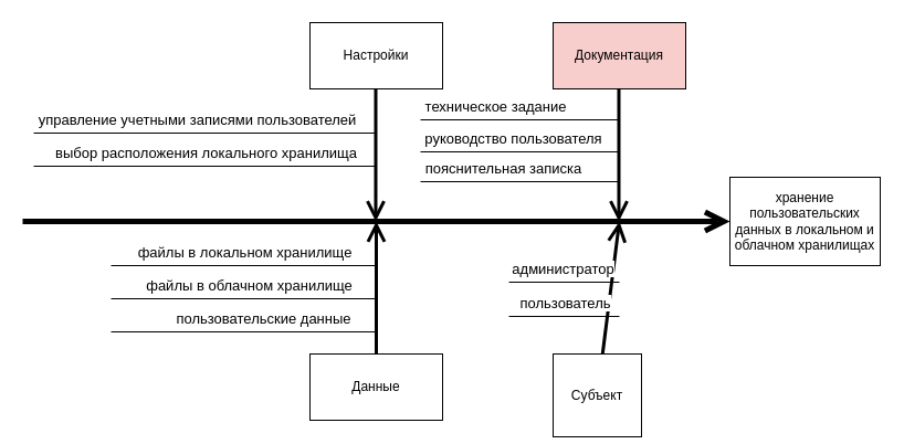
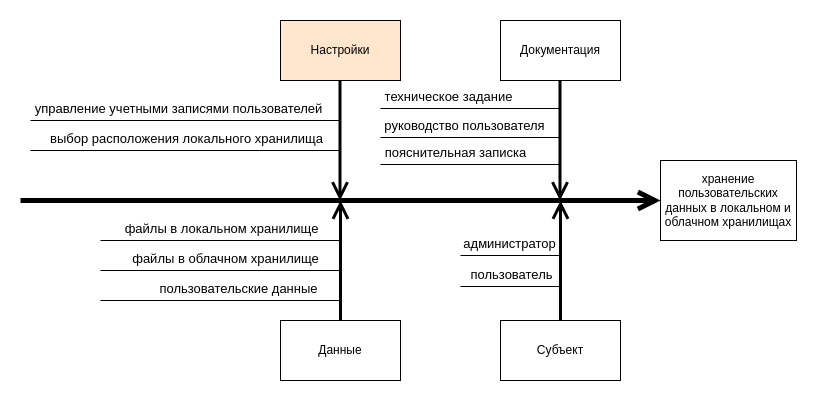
  <mxCell id="0" />
  <mxCell id="1" parent="0" />
- <mxCell id="2" value="Настройки" style="rounded=0;whiteSpace=wrap;html=1;" parent="1" vertex="1"><mxGeometry x="280" y="20" width="120" height="60" as="geometry" /></mxCell>
- <mxCell id="3" value="Документация" style="rounded=0;whiteSpace=wrap;html=1;fillColor=#f8cecc;" parent="1" vertex="1"><mxGeometry x="500" y="20" width="120" height="60" as="geometry" /></mxCell>
+ <mxCell id="2" value="Настройки" style="rounded=0;whiteSpace=wrap;html=1;fillColor=#ffe6cc;" parent="1" vertex="1"><mxGeometry x="280" y="20" width="120" height="60" as="geometry" /></mxCell>
+ <mxCell id="3" value="Документация" style="rounded=0;whiteSpace=wrap;html=1;" parent="1" vertex="1"><mxGeometry x="500" y="20" width="120" height="60" as="geometry" /></mxCell>
  <mxCell id="4" value="" style="endArrow=open;endFill=1;endSize=12;html=1;rounded=0;strokeWidth=5;" parent="1" edge="1"><mxGeometry width="160" relative="1" as="geometry"><mxPoint x="20" y="200" as="sourcePoint" /><mxPoint x="660" y="200" as="targetPoint" /></mxGeometry></mxCell>
  <mxCell id="5" value="хранение пользовательских данных в локальном и облачном хранилищах" style="rounded=0;whiteSpace=wrap;html=1;" parent="1" vertex="1"><mxGeometry x="660" y="160" width="136" height="80" as="geometry" /></mxCell>
  <mxCell id="6" value="Данные" style="rounded=0;whiteSpace=wrap;html=1;" parent="1" vertex="1"><mxGeometry x="280" y="320" width="120" height="60" as="geometry" /></mxCell>
- <mxCell id="7" value="Субъект" style="rounded=0;whiteSpace=wrap;html=1;" parent="1" vertex="1"><mxGeometry x="500" y="320" width="80" height="75" as="geometry" /></mxCell>
+ <mxCell id="7" value="Субъект" style="rounded=0;whiteSpace=wrap;html=1;" parent="1" vertex="1"><mxGeometry x="500" y="320" width="120" height="60" as="geometry" /></mxCell>
  <mxCell id="8" value="" style="endArrow=open;endFill=1;endSize=12;html=1;rounded=0;strokeWidth=3;" parent="1" source="7" edge="1"><mxGeometry width="160" relative="1" as="geometry"><mxPoint x="420" y="320" as="sourcePoint" /><mxPoint x="560" y="200" as="targetPoint" /></mxGeometry></mxCell>
  <mxCell id="9" value="" style="endArrow=none;html=1;rounded=0;strokeWidth=1;" parent="1" edge="1"><mxGeometry width="50" height="50" relative="1" as="geometry"><mxPoint x="560" y="286" as="sourcePoint" /><mxPoint x="460" y="286" as="targetPoint" /></mxGeometry></mxCell>
  <mxCell id="10" value="пользователь" style="edgeLabel;html=1;align=center;verticalAlign=middle;resizable=0;points=[];fontSize=13;" parent="9" vertex="1" connectable="0"><mxGeometry x="-0.35" y="-2" relative="1" as="geometry"><mxPoint x="-17" y="-11" as="offset" /></mxGeometry></mxCell>
  <mxCell id="11" value="" style="endArrow=open;endFill=1;endSize=12;html=1;rounded=0;strokeWidth=3;" parent="1" edge="1"><mxGeometry width="160" relative="1" as="geometry"><mxPoint x="340" y="320" as="sourcePoint" /><mxPoint x="340" y="200" as="targetPoint" /></mxGeometry></mxCell>
  <mxCell id="12" value="" style="endArrow=none;html=1;rounded=0;strokeWidth=1;" parent="1" edge="1"><mxGeometry width="50" height="50" relative="1" as="geometry"><mxPoint x="340" y="240" as="sourcePoint" /><mxPoint x="100" y="240" as="targetPoint" /></mxGeometry></mxCell>
  <mxCell id="13" value="файлы в локальном хранилище" style="edgeLabel;html=1;align=center;verticalAlign=middle;resizable=0;points=[];fontSize=13;" parent="12" vertex="1" connectable="0"><mxGeometry x="-0.35" y="-2" relative="1" as="geometry"><mxPoint x="-42" y="-11" as="offset" /></mxGeometry></mxCell>
  <mxCell id="14" value="" style="endArrow=none;html=1;rounded=0;strokeWidth=1;" parent="1" edge="1"><mxGeometry width="50" height="50" relative="1" as="geometry"><mxPoint x="340" y="270" as="sourcePoint" /><mxPoint x="100" y="270" as="targetPoint" /></mxGeometry></mxCell>
  <mxCell id="15" value="файлы в облачном хранилище" style="edgeLabel;html=1;align=center;verticalAlign=middle;resizable=0;points=[];fontSize=13;" parent="14" vertex="1" connectable="0"><mxGeometry x="-0.35" y="-2" relative="1" as="geometry"><mxPoint x="-38" y="-11" as="offset" /></mxGeometry></mxCell>
  <mxCell id="16" value="" style="endArrow=none;html=1;rounded=0;strokeWidth=1;" parent="1" edge="1"><mxGeometry width="50" height="50" relative="1" as="geometry"><mxPoint x="340" y="300" as="sourcePoint" /><mxPoint x="100" y="300" as="targetPoint" /></mxGeometry></mxCell>
  <mxCell id="17" value="пользовательские данные" style="edgeLabel;html=1;align=center;verticalAlign=middle;resizable=0;points=[];fontSize=13;" parent="16" vertex="1" connectable="0"><mxGeometry x="-0.35" y="-2" relative="1" as="geometry"><mxPoint x="-25" y="-11" as="offset" /></mxGeometry></mxCell>
  <mxCell id="18" value="" style="endArrow=open;endFill=1;endSize=12;html=1;rounded=0;strokeWidth=3;" parent="1" edge="1"><mxGeometry width="160" relative="1" as="geometry"><mxPoint x="339.5" y="80" as="sourcePoint" /><mxPoint x="339.5" y="200" as="targetPoint" /></mxGeometry></mxCell>
  <mxCell id="19" value="" style="endArrow=open;endFill=1;endSize=12;html=1;rounded=0;strokeWidth=3;exitX=0.5;exitY=1;exitDx=0;exitDy=0;" parent="1" edge="1"><mxGeometry width="160" relative="1" as="geometry"><mxPoint x="559.5" y="80" as="sourcePoint" /><mxPoint x="559.5" y="200" as="targetPoint" /></mxGeometry></mxCell>
  <mxCell id="20" value="" style="endArrow=none;html=1;rounded=0;strokeWidth=1;" parent="1" edge="1"><mxGeometry width="50" height="50" relative="1" as="geometry"><mxPoint x="560" y="108" as="sourcePoint" /><mxPoint x="380" y="108" as="targetPoint" /></mxGeometry></mxCell>
  <mxCell id="21" value="техническое задание" style="edgeLabel;html=1;align=center;verticalAlign=middle;resizable=0;points=[];fontSize=13;" parent="20" vertex="1" connectable="0"><mxGeometry x="-0.35" y="-2" relative="1" as="geometry"><mxPoint x="-54" y="-11" as="offset" /></mxGeometry></mxCell>
  <mxCell id="22" value="" style="endArrow=none;html=1;rounded=0;strokeWidth=1;" parent="1" edge="1"><mxGeometry width="50" height="50" relative="1" as="geometry"><mxPoint x="560" y="137" as="sourcePoint" /><mxPoint x="380" y="137" as="targetPoint" /></mxGeometry></mxCell>
  <mxCell id="23" value="руководство пользователя" style="edgeLabel;html=1;align=center;verticalAlign=middle;resizable=0;points=[];fontSize=13;" parent="22" vertex="1" connectable="0"><mxGeometry x="-0.35" y="-2" relative="1" as="geometry"><mxPoint x="-38" y="-11" as="offset" /></mxGeometry></mxCell>
  <mxCell id="24" value="" style="endArrow=none;html=1;rounded=0;strokeWidth=1;" parent="1" edge="1"><mxGeometry width="50" height="50" relative="1" as="geometry"><mxPoint x="340" y="120" as="sourcePoint" /><mxPoint x="30" y="120" as="targetPoint" /></mxGeometry></mxCell>
  <mxCell id="25" value="управление учетными записями пользователей" style="edgeLabel;html=1;align=center;verticalAlign=middle;resizable=0;points=[];fontSize=13;" parent="24" vertex="1" connectable="0"><mxGeometry x="-0.35" y="-2" relative="1" as="geometry"><mxPoint x="-62" y="-11" as="offset" /></mxGeometry></mxCell>
  <mxCell id="26" value="" style="endArrow=none;html=1;rounded=0;strokeWidth=1;" parent="1" edge="1"><mxGeometry width="50" height="50" relative="1" as="geometry"><mxPoint x="340" y="150" as="sourcePoint" /><mxPoint x="30" y="150" as="targetPoint" /></mxGeometry></mxCell>
  <mxCell id="27" value="выбор расположения локального хранилища" style="edgeLabel;html=1;align=center;verticalAlign=middle;resizable=0;points=[];fontSize=13;" parent="26" vertex="1" connectable="0"><mxGeometry x="-0.35" y="-2" relative="1" as="geometry"><mxPoint x="-54" y="-11" as="offset" /></mxGeometry></mxCell>
  <mxCell id="28" value="" style="endArrow=none;html=1;rounded=0;strokeWidth=1;" edge="1" parent="1"><mxGeometry width="50" height="50" relative="1" as="geometry"><mxPoint x="560" y="255" as="sourcePoint" /><mxPoint x="460" y="255" as="targetPoint" /></mxGeometry></mxCell>
  <mxCell id="29" value="администратор" style="edgeLabel;html=1;align=center;verticalAlign=middle;resizable=0;points=[];fontSize=13;" vertex="1" connectable="0" parent="28"><mxGeometry x="-0.35" y="-2" relative="1" as="geometry"><mxPoint x="-19" y="-11" as="offset" /></mxGeometry></mxCell>
  <mxCell id="30" value="" style="endArrow=none;html=1;rounded=0;strokeWidth=1;" edge="1" parent="1"><mxGeometry width="50" height="50" relative="1" as="geometry"><mxPoint x="560" y="164" as="sourcePoint" /><mxPoint x="380" y="164" as="targetPoint" /></mxGeometry></mxCell>
  <mxCell id="31" value="пояснительная записка" style="edgeLabel;html=1;align=center;verticalAlign=middle;resizable=0;points=[];fontSize=13;" vertex="1" connectable="0" parent="30"><mxGeometry x="-0.35" y="-2" relative="1" as="geometry"><mxPoint x="-47" y="-11" as="offset" /></mxGeometry></mxCell>
